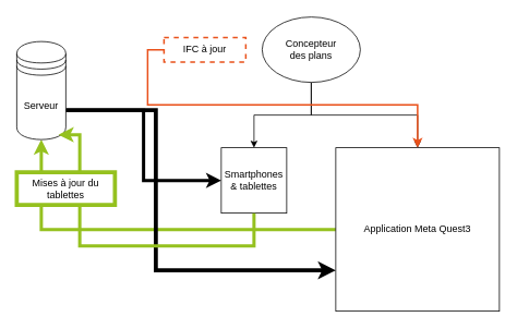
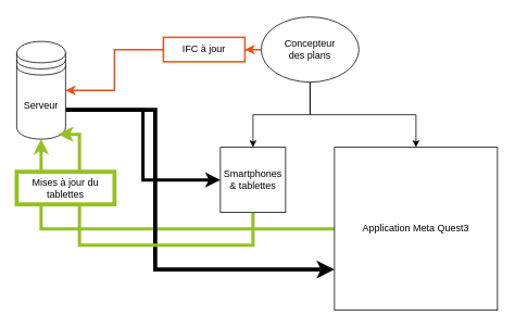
  <mxCell id="0" />
  <mxCell id="1" parent="0" />
  <mxCell id="2" style="edgeStyle=orthogonalEdgeStyle;rounded=0;orthogonalLoop=1;jettySize=auto;html=1;exitX=0;exitY=0.5;exitDx=0;exitDy=0;entryX=0.5;entryY=1;entryDx=0;entryDy=0;strokeWidth=4;strokeColor=#95C11F;" edge="1" parent="1" source="3" target="11"><mxGeometry relative="1" as="geometry" /></mxCell>
  <mxCell id="3" value="Application Meta Quest3" style="whiteSpace=wrap;html=1;aspect=fixed;" vertex="1" parent="1"><mxGeometry x="410" y="180" width="200" height="200" as="geometry" /></mxCell>
  <mxCell id="4" value="Smartphones &amp;amp; tablettes" style="whiteSpace=wrap;html=1;aspect=fixed;" vertex="1" parent="1"><mxGeometry x="270" y="180" width="80" height="80" as="geometry" /></mxCell>
  <mxCell id="5" style="edgeStyle=orthogonalEdgeStyle;rounded=0;orthogonalLoop=1;jettySize=auto;html=1;exitX=1;exitY=1;exitDx=0;exitDy=0;entryX=0.5;entryY=0;entryDx=0;entryDy=0;" edge="1" parent="1" source="8" target="3"><mxGeometry relative="1" as="geometry"><Array as="points"><mxPoint x="380" y="68" /><mxPoint x="380" y="140" /><mxPoint x="510" y="140" /></Array></mxGeometry></mxCell>
  <mxCell id="6" style="edgeStyle=orthogonalEdgeStyle;rounded=0;orthogonalLoop=1;jettySize=auto;html=1;exitX=1;exitY=1;exitDx=0;exitDy=0;entryX=0.5;entryY=0;entryDx=0;entryDy=0;" edge="1" parent="1" source="8" target="4"><mxGeometry relative="1" as="geometry"><Array as="points"><mxPoint x="422" y="68" /><mxPoint x="380" y="68" /><mxPoint x="380" y="140" /><mxPoint x="310" y="140" /></Array></mxGeometry></mxCell>
- <mxCell id="7" style="edgeStyle=orthogonalEdgeStyle;rounded=0;orthogonalLoop=1;jettySize=auto;html=1;exitX=0;exitY=0.5;exitDx=0;exitDy=0;strokeWidth=2;strokeColor=#E9511B;" edge="1" parent="1" source="15" target="3"><mxGeometry relative="1" as="geometry" /></mxCell>
+ <mxCell id="7" style="edgeStyle=orthogonalEdgeStyle;rounded=0;orthogonalLoop=1;jettySize=auto;html=1;exitX=0;exitY=0.5;exitDx=0;exitDy=0;strokeWidth=2;strokeColor=#E9511B;" edge="1" parent="1" source="15" target="11"><mxGeometry relative="1" as="geometry" /></mxCell>
  <mxCell id="8" value="Concepteur&lt;br&gt;des plans" style="ellipse;whiteSpace=wrap;html=1;" vertex="1" parent="1"><mxGeometry x="320" y="20" width="120" height="80" as="geometry" /></mxCell>
  <mxCell id="9" style="edgeStyle=orthogonalEdgeStyle;rounded=0;orthogonalLoop=1;jettySize=auto;html=1;exitX=1;exitY=0.7;exitDx=0;exitDy=0;entryX=0;entryY=0.5;entryDx=0;entryDy=0;startArrow=none;startFill=0;strokeWidth=4;" edge="1" parent="1" source="11" target="4"><mxGeometry relative="1" as="geometry" /></mxCell>
  <mxCell id="10" style="edgeStyle=orthogonalEdgeStyle;rounded=0;orthogonalLoop=1;jettySize=auto;html=1;exitX=1;exitY=0.7;exitDx=0;exitDy=0;entryX=0;entryY=0.75;entryDx=0;entryDy=0;startArrow=none;startFill=0;strokeWidth=5;" edge="1" parent="1" source="11" target="3"><mxGeometry relative="1" as="geometry"><Array as="points"><mxPoint x="190" y="134" /><mxPoint x="190" y="330" /></Array></mxGeometry></mxCell>
  <mxCell id="11" value="Serveur" style="shape=datastore;whiteSpace=wrap;html=1;" vertex="1" parent="1"><mxGeometry x="20" y="50" width="60" height="120" as="geometry" /></mxCell>
  <mxCell id="12" style="edgeStyle=orthogonalEdgeStyle;rounded=0;orthogonalLoop=1;jettySize=auto;html=1;exitX=0.5;exitY=1;exitDx=0;exitDy=0;entryX=0.85;entryY=0.95;entryDx=0;entryDy=0;entryPerimeter=0;strokeWidth=4;strokeColor=#95C11F;" edge="1" parent="1" source="4" target="11"><mxGeometry relative="1" as="geometry"><Array as="points"><mxPoint x="310" y="300" /><mxPoint x="97" y="300" /></Array></mxGeometry></mxCell>
  <mxCell id="13" value="Mises à jour du tablettes" style="rounded=0;whiteSpace=wrap;html=1;strokeColor=#95C11F;strokeWidth=5;" vertex="1" parent="1"><mxGeometry x="20" y="210" width="120" height="40" as="geometry" /></mxCell>
- <mxCell id="15" value="IFC à jour" style="rounded=0;whiteSpace=wrap;html=1;strokeColor=#E9511B;strokeWidth=2;dashed=1;" vertex="1" parent="1"><mxGeometry x="200" y="45" width="100" height="30" as="geometry" /></mxCell>
+ <mxCell id="14" value="" style="edgeStyle=orthogonalEdgeStyle;rounded=0;orthogonalLoop=1;jettySize=auto;html=1;exitX=0;exitY=0.5;exitDx=0;exitDy=0;strokeWidth=2;strokeColor=#E9511B;" edge="1" parent="1" source="8" target="15"><mxGeometry relative="1" as="geometry"><mxPoint x="320" y="60" as="sourcePoint" /><mxPoint x="110" y="110" as="targetPoint" /></mxGeometry></mxCell>
+ <mxCell id="15" value="IFC à jour" style="rounded=0;whiteSpace=wrap;html=1;strokeColor=#E9511B;strokeWidth=2;" vertex="1" parent="1"><mxGeometry x="200" y="45" width="100" height="30" as="geometry" /></mxCell>
